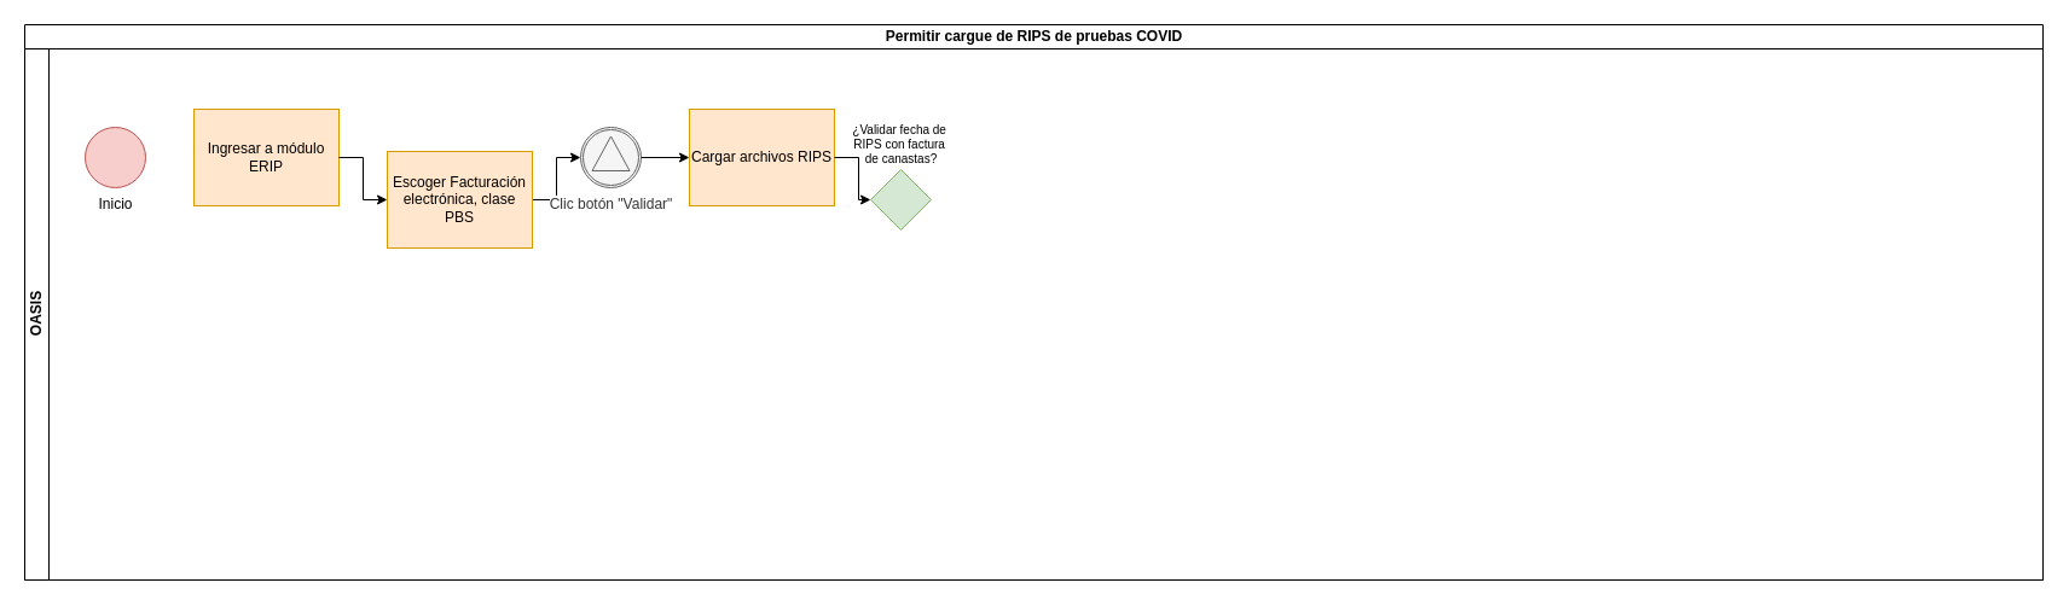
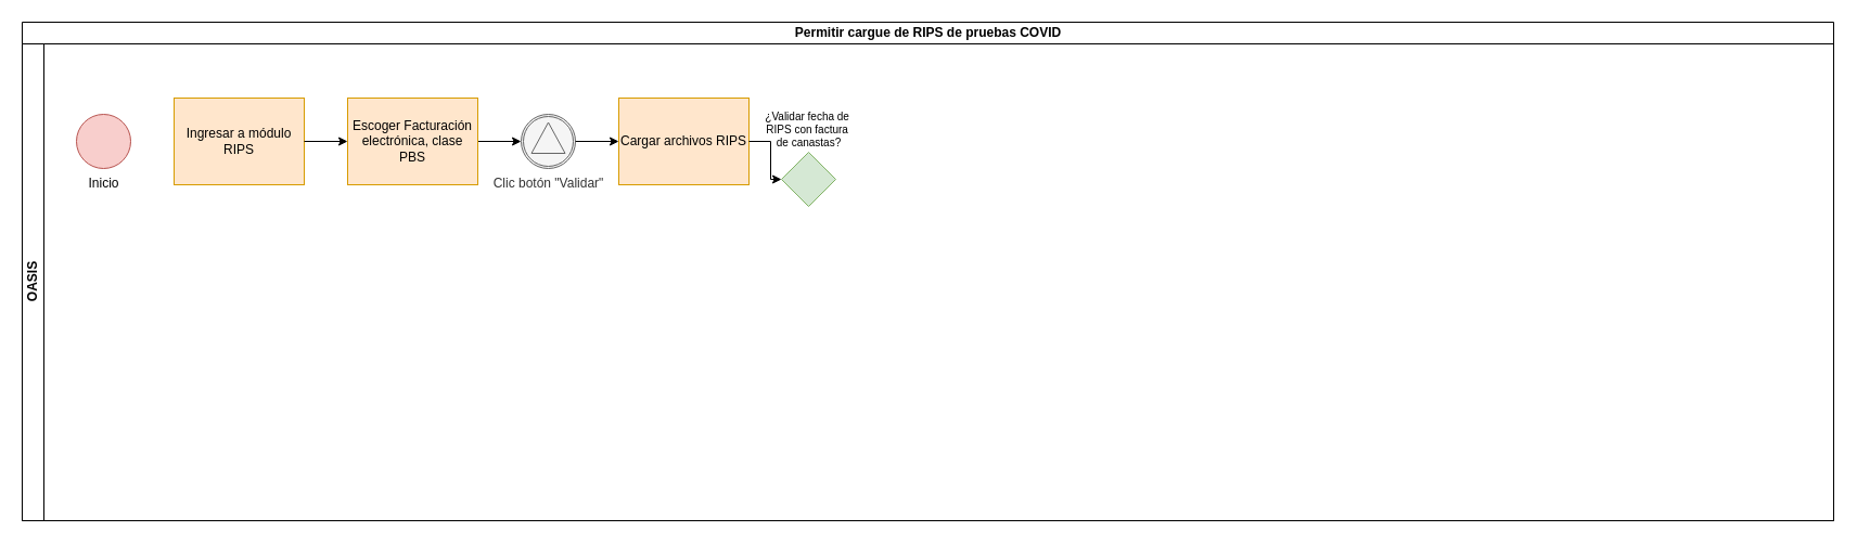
  <mxCell id="0" />
  <mxCell id="1" parent="0" />
  <mxCell id="2" value="&lt;font style=&quot;vertical-align: inherit;&quot;&gt;&lt;font style=&quot;vertical-align: inherit;&quot;&gt;Permitir cargue de RIPS de pruebas COVID&lt;/font&gt;&lt;/font&gt;" style="swimlane;childLayout=stackLayout;resizeParent=1;resizeParentMax=0;horizontal=1;startSize=20;horizontalStack=0;html=1;" vertex="1" parent="1"><mxGeometry x="20" y="20" width="1670" height="460" as="geometry" /></mxCell>
  <mxCell id="3" value="&lt;font style=&quot;vertical-align: inherit;&quot;&gt;&lt;font style=&quot;vertical-align: inherit;&quot;&gt;OASIS&lt;/font&gt;&lt;/font&gt;" style="swimlane;startSize=20;horizontal=0;html=1;" vertex="1" parent="2"><mxGeometry y="20" width="1670" height="440" as="geometry" /></mxCell>
  <mxCell id="4" value="Inicio" style="points=[[0.145,0.145,0],[0.5,0,0],[0.855,0.145,0],[1,0.5,0],[0.855,0.855,0],[0.5,1,0],[0.145,0.855,0],[0,0.5,0]];shape=mxgraph.bpmn.event;html=1;verticalLabelPosition=bottom;labelBackgroundColor=#ffffff;verticalAlign=top;align=center;perimeter=ellipsePerimeter;outlineConnect=0;aspect=fixed;outline=standard;symbol=general;fillColor=#f8cecc;strokeColor=#b85450;" vertex="1" parent="3"><mxGeometry x="50" y="65" width="50" height="50" as="geometry" /></mxCell>
- <mxCell id="5" value="Ingresar a módulo ERIP" style="points=[[0.25,0,0],[0.5,0,0],[0.75,0,0],[1,0.25,0],[1,0.5,0],[1,0.75,0],[0.75,1,0],[0.5,1,0],[0.25,1,0],[0,0.75,0],[0,0.5,0],[0,0.25,0]];shape=mxgraph.bpmn.task2;whiteSpace=wrap;rectStyle=rounded;size=10;html=1;container=1;expand=0;collapsible=0;taskMarker=user;fillColor=#ffe6cc;strokeColor=#d79b00;" vertex="1" parent="3"><mxGeometry x="140" y="50" width="120" height="80" as="geometry" /></mxCell>
+ <mxCell id="5" value="Ingresar a módulo RIPS" style="points=[[0.25,0,0],[0.5,0,0],[0.75,0,0],[1,0.25,0],[1,0.5,0],[1,0.75,0],[0.75,1,0],[0.5,1,0],[0.25,1,0],[0,0.75,0],[0,0.5,0],[0,0.25,0]];shape=mxgraph.bpmn.task2;whiteSpace=wrap;rectStyle=rounded;size=10;html=1;container=1;expand=0;collapsible=0;taskMarker=user;fillColor=#ffe6cc;strokeColor=#d79b00;" vertex="1" parent="3"><mxGeometry x="140" y="50" width="120" height="80" as="geometry" /></mxCell>
  <mxCell id="6" style="edgeStyle=orthogonalEdgeStyle;rounded=0;orthogonalLoop=1;jettySize=auto;html=1;" edge="1" parent="3" source="7" target="9"><mxGeometry relative="1" as="geometry" /></mxCell>
- <mxCell id="7" value="Escoger Facturación electrónica, clase PBS" style="points=[[0.25,0,0],[0.5,0,0],[0.75,0,0],[1,0.25,0],[1,0.5,0],[1,0.75,0],[0.75,1,0],[0.5,1,0],[0.25,1,0],[0,0.75,0],[0,0.5,0],[0,0.25,0]];shape=mxgraph.bpmn.task2;whiteSpace=wrap;rectStyle=rounded;size=10;html=1;container=1;expand=0;collapsible=0;taskMarker=user;fillColor=#ffe6cc;strokeColor=#d79b00;" vertex="1" parent="3"><mxGeometry x="300" y="85" width="120" height="80" as="geometry" /></mxCell>
+ <mxCell id="7" value="Escoger Facturación electrónica, clase PBS" style="points=[[0.25,0,0],[0.5,0,0],[0.75,0,0],[1,0.25,0],[1,0.5,0],[1,0.75,0],[0.75,1,0],[0.5,1,0],[0.25,1,0],[0,0.75,0],[0,0.5,0],[0,0.25,0]];shape=mxgraph.bpmn.task2;whiteSpace=wrap;rectStyle=rounded;size=10;html=1;container=1;expand=0;collapsible=0;taskMarker=user;fillColor=#ffe6cc;strokeColor=#d79b00;" vertex="1" parent="3"><mxGeometry x="300" y="50" width="120" height="80" as="geometry" /></mxCell>
  <mxCell id="8" style="edgeStyle=orthogonalEdgeStyle;rounded=0;orthogonalLoop=1;jettySize=auto;html=1;" edge="1" parent="3" source="5" target="7"><mxGeometry relative="1" as="geometry"><mxPoint x="300" y="90" as="targetPoint" /></mxGeometry></mxCell>
  <mxCell id="9" value="Clic botón &quot;Validar&quot;" style="points=[[0.145,0.145,0],[0.5,0,0],[0.855,0.145,0],[1,0.5,0],[0.855,0.855,0],[0.5,1,0],[0.145,0.855,0],[0,0.5,0]];shape=mxgraph.bpmn.event;html=1;verticalLabelPosition=bottom;labelBackgroundColor=#ffffff;verticalAlign=top;align=center;perimeter=ellipsePerimeter;outlineConnect=0;aspect=fixed;outline=catching;symbol=signal;fillColor=#f5f5f5;fontColor=#333333;strokeColor=#666666;" vertex="1" parent="3"><mxGeometry x="460" y="65" width="50" height="50" as="geometry" /></mxCell>
  <mxCell id="10" value="Cargar archivos RIPS" style="points=[[0.25,0,0],[0.5,0,0],[0.75,0,0],[1,0.25,0],[1,0.5,0],[1,0.75,0],[0.75,1,0],[0.5,1,0],[0.25,1,0],[0,0.75,0],[0,0.5,0],[0,0.25,0]];shape=mxgraph.bpmn.task2;whiteSpace=wrap;rectStyle=rounded;size=10;html=1;container=1;expand=0;collapsible=0;taskMarker=user;fillColor=#ffe6cc;strokeColor=#d79b00;" vertex="1" parent="3"><mxGeometry x="550" y="50" width="120" height="80" as="geometry" /></mxCell>
  <mxCell id="11" style="edgeStyle=orthogonalEdgeStyle;rounded=0;orthogonalLoop=1;jettySize=auto;html=1;" edge="1" parent="3" source="9" target="10"><mxGeometry relative="1" as="geometry"><mxPoint x="580" y="90" as="targetPoint" /></mxGeometry></mxCell>
  <mxCell id="12" value="¿Validar fecha de&amp;nbsp;&lt;div&gt;RIPS&amp;nbsp;&lt;span style=&quot;background-color: light-dark(rgb(255, 255, 255), rgb(18, 18, 18)); color: light-dark(rgb(0, 0, 0), rgb(255, 255, 255));&quot;&gt;con factura&amp;nbsp;&lt;/span&gt;&lt;/div&gt;&lt;div&gt;&lt;span style=&quot;background-color: light-dark(rgb(255, 255, 255), rgb(18, 18, 18)); color: light-dark(rgb(0, 0, 0), rgb(255, 255, 255));&quot;&gt;de&amp;nbsp;&lt;/span&gt;&lt;span style=&quot;background-color: light-dark(rgb(255, 255, 255), rgb(18, 18, 18)); color: light-dark(rgb(0, 0, 0), rgb(255, 255, 255));&quot;&gt;canastas?&lt;/span&gt;&lt;/div&gt;" style="points=[[0.25,0.25,0],[0.5,0,0],[0.75,0.25,0],[1,0.5,0],[0.75,0.75,0],[0.5,1,0],[0.25,0.75,0],[0,0.5,0]];shape=mxgraph.bpmn.gateway2;html=1;verticalLabelPosition=top;labelBackgroundColor=#ffffff;verticalAlign=bottom;align=center;perimeter=rhombusPerimeter;outlineConnect=0;outline=none;symbol=none;fillColor=#d5e8d4;strokeColor=#82b366;fontSize=10;labelPosition=center;" vertex="1" parent="3"><mxGeometry x="700" y="100" width="50" height="50" as="geometry" /></mxCell>
  <mxCell id="13" style="edgeStyle=orthogonalEdgeStyle;rounded=0;orthogonalLoop=1;jettySize=auto;html=1;" edge="1" parent="3" source="10" target="12"><mxGeometry relative="1" as="geometry"><mxPoint x="720" y="90" as="targetPoint" /></mxGeometry></mxCell>
